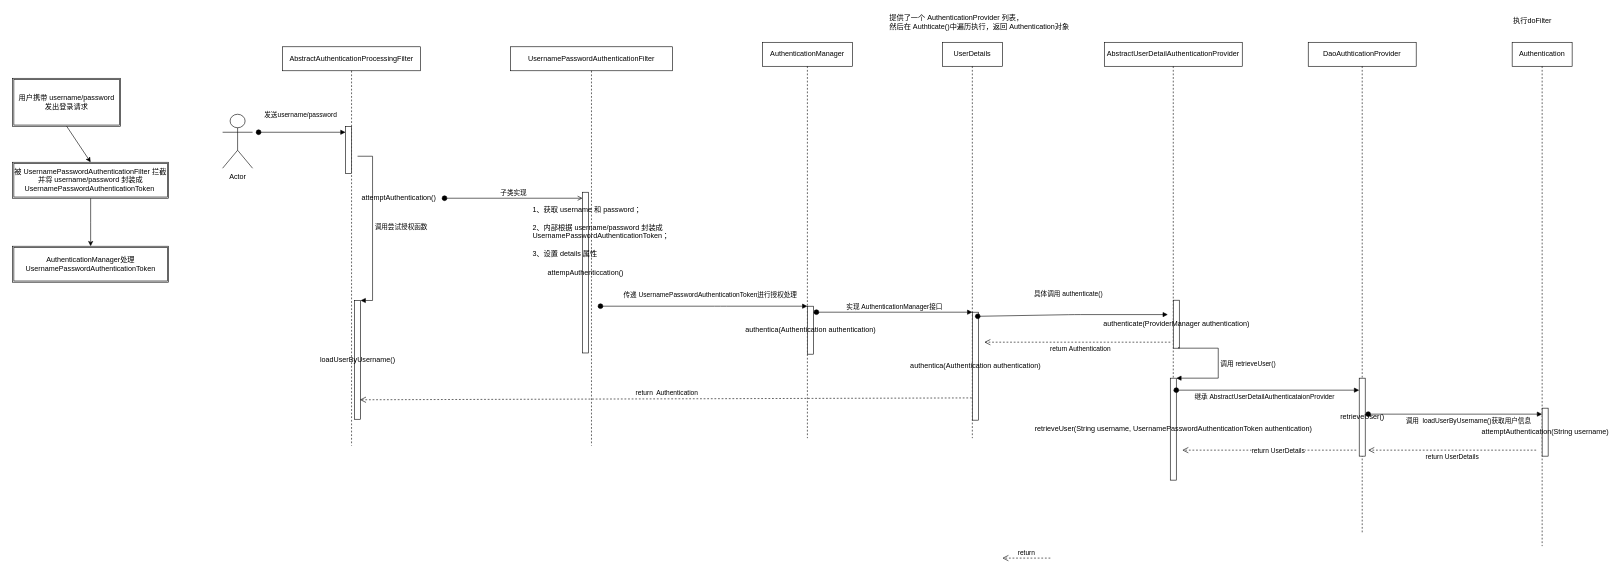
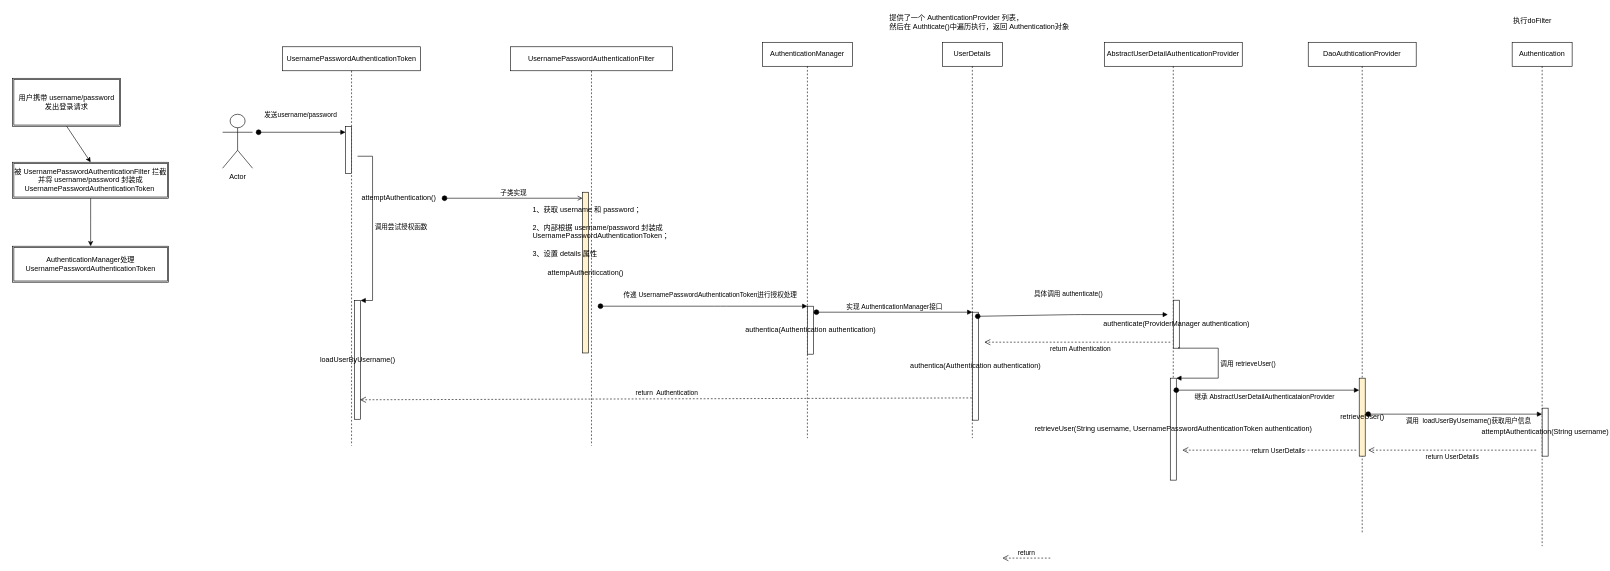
  <mxCell id="0" />
  <mxCell id="1" parent="0" />
  <mxCell id="2" value="用户携带 username/password 发出登录请求" style="shape=ext;double=1;rounded=0;whiteSpace=wrap;html=1;" parent="1" vertex="1"><mxGeometry x="20" y="130" width="180" height="80" as="geometry" /></mxCell>
  <mxCell id="3" value="" style="endArrow=classic;html=1;exitX=0.5;exitY=1;exitDx=0;exitDy=0;" parent="1" source="2" edge="1"><mxGeometry width="50" height="50" relative="1" as="geometry"><mxPoint x="20" y="260" as="sourcePoint" /><mxPoint x="150" y="270" as="targetPoint" /></mxGeometry></mxCell>
  <mxCell id="4" style="edgeStyle=orthogonalEdgeStyle;rounded=0;orthogonalLoop=1;jettySize=auto;html=1;exitX=0.5;exitY=1;exitDx=0;exitDy=0;" parent="1" source="5" target="6" edge="1"><mxGeometry relative="1" as="geometry"><Array as="points"><mxPoint x="150" y="370" /><mxPoint x="150" y="370" /></Array></mxGeometry></mxCell>
  <mxCell id="5" value="被 UsernamePasswordAuthenticationFilter 拦截并将 username/password 封装成 UsernamePasswordAuthenticationToken&amp;nbsp;" style="shape=ext;double=1;rounded=0;whiteSpace=wrap;html=1;" parent="1" vertex="1"><mxGeometry x="20" y="270" width="260" height="60" as="geometry" /></mxCell>
  <mxCell id="6" value="AuthenticationManager处理 UsernamePasswordAuthenticationToken" style="shape=ext;double=1;rounded=0;whiteSpace=wrap;html=1;" parent="1" vertex="1"><mxGeometry x="20" y="410" width="260" height="60" as="geometry" /></mxCell>
  <mxCell id="7" value="UsernamePasswordAuthenticationFilter&lt;br&gt;" style="shape=umlLifeline;perimeter=lifelinePerimeter;whiteSpace=wrap;html=1;container=1;collapsible=0;recursiveResize=0;outlineConnect=0;" parent="1" vertex="1"><mxGeometry x="850" y="77.5" width="270" height="665" as="geometry" /></mxCell>
- <mxCell id="8" value="attempAuthenticcation()" style="html=1;points=[];perimeter=orthogonalPerimeter;" parent="7" vertex="1"><mxGeometry x="120" y="242.5" width="10" height="268" as="geometry" /></mxCell>
+ <mxCell id="8" value="attempAuthenticcation()" style="html=1;points=[];perimeter=orthogonalPerimeter;fillColor=#fff2cc;" parent="7" vertex="1"><mxGeometry x="120" y="242.5" width="10" height="268" as="geometry" /></mxCell>
  <mxCell id="9" value="1、获取 username 和 password；&lt;br&gt;&lt;br&gt;2、内部根据 username/password 封装成 &lt;br&gt;UsernamePasswordAuthenticationToken；&lt;br&gt;&lt;br&gt;3、设置 details 属性" style="text;html=1;resizable=0;points=[];autosize=1;align=left;verticalAlign=top;spacingTop=-4;" parent="7" vertex="1"><mxGeometry x="35" y="262.5" width="240" height="90" as="geometry" /></mxCell>
- <mxCell id="10" value="AbstractAuthenticationProcessingFilter" style="shape=umlLifeline;perimeter=lifelinePerimeter;whiteSpace=wrap;html=1;container=1;collapsible=0;recursiveResize=0;outlineConnect=0;" parent="1" vertex="1"><mxGeometry x="470" y="77.5" width="230" height="665" as="geometry" /></mxCell>
+ <mxCell id="10" value="UsernamePasswordAuthenticationToken" style="shape=umlLifeline;perimeter=lifelinePerimeter;whiteSpace=wrap;html=1;container=1;collapsible=0;recursiveResize=0;outlineConnect=0;" parent="1" vertex="1"><mxGeometry x="470" y="77.5" width="230" height="665" as="geometry" /></mxCell>
  <mxCell id="11" value="" style="html=1;points=[];perimeter=orthogonalPerimeter;" parent="10" vertex="1"><mxGeometry x="105" y="133" width="10" height="78" as="geometry" /></mxCell>
  <mxCell id="12" value="发送username/password" style="html=1;verticalAlign=bottom;startArrow=oval;endArrow=block;startSize=8;" parent="10" target="11" edge="1"><mxGeometry x="-0.035" y="20" relative="1" as="geometry"><mxPoint x="-40" y="142.5" as="sourcePoint" /><mxPoint as="offset" /></mxGeometry></mxCell>
  <mxCell id="13" value="loadUserByUsername()" style="html=1;points=[];perimeter=orthogonalPerimeter;" parent="10" vertex="1"><mxGeometry x="120" y="423" width="10" height="198" as="geometry" /></mxCell>
  <mxCell id="14" value="调用尝试授权函数" style="edgeStyle=orthogonalEdgeStyle;html=1;align=left;spacingLeft=2;endArrow=block;rounded=0;entryX=1;entryY=0;" parent="10" target="13" edge="1"><mxGeometry relative="1" as="geometry"><mxPoint x="125" y="182.5" as="sourcePoint" /><Array as="points"><mxPoint x="150" y="182.5" /></Array></mxGeometry></mxCell>
  <mxCell id="15" value="AuthenticationManager" style="shape=umlLifeline;perimeter=lifelinePerimeter;whiteSpace=wrap;html=1;container=1;collapsible=0;recursiveResize=0;outlineConnect=0;" parent="1" vertex="1"><mxGeometry x="1270" y="70" width="150" height="660" as="geometry" /></mxCell>
  <mxCell id="16" value="authentica(Authentication authentication)" style="html=1;points=[];perimeter=orthogonalPerimeter;" parent="15" vertex="1"><mxGeometry x="75" y="440" width="10" height="80" as="geometry" /></mxCell>
  <mxCell id="17" value="传递 UsernamePasswordAuthenticationToken进行授权处理" style="html=1;verticalAlign=bottom;startArrow=oval;endArrow=block;startSize=8;" parent="15" target="16" edge="1"><mxGeometry x="0.059" y="10" relative="1" as="geometry"><mxPoint x="-270" y="440" as="sourcePoint" /><Array as="points"><mxPoint x="-70" y="440" /></Array><mxPoint as="offset" /></mxGeometry></mxCell>
  <mxCell id="18" value="Actor" style="shape=umlActor;verticalLabelPosition=bottom;labelBackgroundColor=#ffffff;verticalAlign=top;html=1;" parent="1" vertex="1"><mxGeometry x="370" y="190" width="50" height="90" as="geometry" /></mxCell>
  <mxCell id="19" value="attemptAuthentication()" style="text;html=1;resizable=0;points=[];autosize=1;align=left;verticalAlign=top;spacingTop=-4;" parent="1" vertex="1"><mxGeometry x="600" y="320" width="140" height="20" as="geometry" /></mxCell>
  <mxCell id="20" value="子类实现" style="html=1;verticalAlign=bottom;startArrow=oval;endArrow=open;startSize=8;" parent="1" source="19" target="8" edge="1"><mxGeometry relative="1" as="geometry"><mxPoint x="900" y="330" as="sourcePoint" /></mxGeometry></mxCell>
  <mxCell id="21" value="UserDetails" style="shape=umlLifeline;perimeter=lifelinePerimeter;whiteSpace=wrap;html=1;container=1;collapsible=0;recursiveResize=0;outlineConnect=0;" parent="1" vertex="1"><mxGeometry x="1570" y="70" width="100" height="660" as="geometry" /></mxCell>
  <mxCell id="22" value="authentica(Authentication authentication)" style="html=1;points=[];perimeter=orthogonalPerimeter;" parent="21" vertex="1"><mxGeometry x="50" y="450" width="10" height="180" as="geometry" /></mxCell>
  <mxCell id="23" value="实现 AuthenticationManager接口" style="html=1;verticalAlign=bottom;startArrow=oval;endArrow=block;startSize=8;" parent="21" target="22" edge="1"><mxGeometry relative="1" as="geometry"><mxPoint x="-210" y="450" as="sourcePoint" /></mxGeometry></mxCell>
  <mxCell id="24" value="提供了一个 AuthenticationProvider 列表，&lt;br&gt;然后在 Authticate()中遍历执行，返回 Authentication对象" style="text;html=1;resizable=0;points=[];autosize=1;align=left;verticalAlign=top;spacingTop=-4;" parent="1" vertex="1"><mxGeometry x="1480" y="20" width="320" height="30" as="geometry" /></mxCell>
  <mxCell id="25" value="AbstractUserDetailAuthenticationProvider" style="shape=umlLifeline;perimeter=lifelinePerimeter;whiteSpace=wrap;html=1;container=1;collapsible=0;recursiveResize=0;outlineConnect=0;" parent="1" vertex="1"><mxGeometry x="1840" y="70" width="230" height="730" as="geometry" /></mxCell>
  <mxCell id="26" value="authenticate(ProviderManager authentication)" style="html=1;points=[];perimeter=orthogonalPerimeter;" parent="25" vertex="1"><mxGeometry x="115" y="430" width="10" height="80" as="geometry" /></mxCell>
  <mxCell id="27" value="retrieveUser(String username, UsernamePasswordAuthenticationToken authentication)" style="html=1;points=[];perimeter=orthogonalPerimeter;" parent="25" vertex="1"><mxGeometry x="110" y="560" width="10" height="170" as="geometry" /></mxCell>
  <mxCell id="28" value="调用 retrieveUser()" style="edgeStyle=orthogonalEdgeStyle;html=1;align=left;spacingLeft=2;endArrow=block;rounded=0;entryX=1;entryY=0;exitX=0.9;exitY=0.975;exitDx=0;exitDy=0;exitPerimeter=0;" parent="25" source="26" target="27" edge="1"><mxGeometry relative="1" as="geometry"><mxPoint x="165" y="510" as="sourcePoint" /><Array as="points"><mxPoint x="124" y="510" /><mxPoint x="190" y="510" /><mxPoint x="190" y="560" /></Array></mxGeometry></mxCell>
  <mxCell id="29" value="return Authentication" style="html=1;verticalAlign=bottom;endArrow=open;dashed=1;endSize=8;" parent="25" edge="1"><mxGeometry x="-0.032" y="20" relative="1" as="geometry"><mxPoint x="110" y="500" as="sourcePoint" /><mxPoint x="-200" y="500" as="targetPoint" /><mxPoint as="offset" /></mxGeometry></mxCell>
  <mxCell id="30" value="具体调用 authenticate()" style="html=1;verticalAlign=bottom;startArrow=oval;endArrow=block;startSize=8;exitX=0.9;exitY=0.038;exitDx=0;exitDy=0;exitPerimeter=0;" parent="1" source="22" edge="1"><mxGeometry x="-0.049" y="26" relative="1" as="geometry"><mxPoint x="1895" y="574" as="sourcePoint" /><mxPoint x="1946" y="524" as="targetPoint" /><Array as="points"><mxPoint x="1790" y="524" /></Array><mxPoint as="offset" /></mxGeometry></mxCell>
  <mxCell id="31" value="DaoAuthticationProvider&lt;br&gt;" style="shape=umlLifeline;perimeter=lifelinePerimeter;whiteSpace=wrap;html=1;container=1;collapsible=0;recursiveResize=0;outlineConnect=0;" parent="1" vertex="1"><mxGeometry x="2180" y="70" width="180" height="820" as="geometry" /></mxCell>
- <mxCell id="32" value="retrieveUser()" style="html=1;points=[];perimeter=orthogonalPerimeter;" parent="31" vertex="1"><mxGeometry x="85" y="560" width="10" height="130" as="geometry" /></mxCell>
+ <mxCell id="32" value="retrieveUser()" style="html=1;points=[];perimeter=orthogonalPerimeter;fillColor=#fff2cc;" parent="31" vertex="1"><mxGeometry x="85" y="560" width="10" height="130" as="geometry" /></mxCell>
  <mxCell id="33" value="return UserDetails" style="html=1;verticalAlign=bottom;endArrow=open;dashed=1;endSize=8;" parent="31" edge="1"><mxGeometry x="-0.103" y="10" relative="1" as="geometry"><mxPoint x="80" y="680" as="sourcePoint" /><mxPoint x="-210" y="680" as="targetPoint" /><mxPoint as="offset" /></mxGeometry></mxCell>
  <mxCell id="34" value="继承 AbstractUserDetailAuthenticataionProvider" style="html=1;verticalAlign=bottom;startArrow=oval;endArrow=block;startSize=8;" parent="1" source="27" target="32" edge="1"><mxGeometry x="-0.035" y="-20" relative="1" as="geometry"><mxPoint x="1970" y="690" as="sourcePoint" /><Array as="points"><mxPoint x="2040" y="650" /></Array><mxPoint as="offset" /></mxGeometry></mxCell>
  <mxCell id="35" value="Authentication" style="shape=umlLifeline;perimeter=lifelinePerimeter;whiteSpace=wrap;html=1;container=1;collapsible=0;recursiveResize=0;outlineConnect=0;" parent="1" vertex="1"><mxGeometry x="2520" y="70" width="100" height="840" as="geometry" /></mxCell>
  <mxCell id="36" value="调用&amp;nbsp; loadUserByUsername()获取用户信息" style="html=1;verticalAlign=bottom;startArrow=oval;endArrow=block;startSize=8;" parent="35" target="38" edge="1"><mxGeometry x="0.152" y="-20" relative="1" as="geometry"><mxPoint x="-240" y="620" as="sourcePoint" /><mxPoint as="offset" /></mxGeometry></mxCell>
  <mxCell id="37" value="执行doFilter" style="text;html=1;resizable=0;points=[];autosize=1;align=left;verticalAlign=top;spacingTop=-4;" parent="1" vertex="1"><mxGeometry x="2520" y="25" width="120" height="20" as="geometry" /></mxCell>
  <mxCell id="38" value="attemptAuthentication(String username)" style="html=1;points=[];perimeter=orthogonalPerimeter;" parent="1" vertex="1"><mxGeometry x="2570" y="680" width="10" height="80" as="geometry" /></mxCell>
  <mxCell id="39" value="return" style="html=1;verticalAlign=bottom;endArrow=open;dashed=1;endSize=8;" parent="1" edge="1"><mxGeometry relative="1" as="geometry"><mxPoint x="1750" y="930" as="sourcePoint" /><mxPoint x="1670" y="930" as="targetPoint" /></mxGeometry></mxCell>
  <mxCell id="40" value="return UserDetails&lt;br&gt;" style="html=1;verticalAlign=bottom;endArrow=open;dashed=1;endSize=8;" parent="1" edge="1"><mxGeometry y="20" relative="1" as="geometry"><mxPoint x="2560" y="750" as="sourcePoint" /><mxPoint x="2280" y="750" as="targetPoint" /><Array as="points"><mxPoint x="2420" y="750" /></Array><mxPoint as="offset" /></mxGeometry></mxCell>
  <mxCell id="41" value="&amp;nbsp;return&amp;nbsp; Authentication" style="html=1;verticalAlign=bottom;endArrow=open;dashed=1;endSize=8;exitX=-0.1;exitY=0.794;exitDx=0;exitDy=0;exitPerimeter=0;entryX=0.9;entryY=0.836;entryDx=0;entryDy=0;entryPerimeter=0;" parent="1" source="22" target="13" edge="1"><mxGeometry relative="1" as="geometry"><mxPoint x="1620" y="670" as="sourcePoint" /><mxPoint x="610" y="680" as="targetPoint" /></mxGeometry></mxCell>
